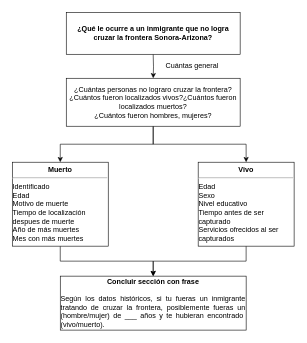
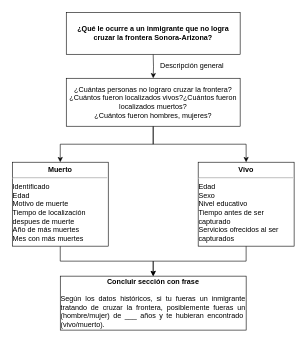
  <mxCell id="0" />
  <mxCell id="1" parent="0" />
  <mxCell id="2" style="edgeStyle=orthogonalEdgeStyle;rounded=0;orthogonalLoop=1;jettySize=auto;html=1;exitX=0.5;exitY=1;exitDx=0;exitDy=0;entryX=0.5;entryY=0;entryDx=0;entryDy=0;" edge="1" parent="1" target="6"><mxGeometry relative="1" as="geometry"><mxPoint x="255" y="90" as="sourcePoint" /></mxGeometry></mxCell>
  <mxCell id="3" value="&lt;b&gt;¿Qué le ocurre a un inmigrante que no logra cruzar la frontera Sonora-Arizona?&lt;/b&gt;" style="rounded=0;whiteSpace=wrap;html=1;" vertex="1" parent="1"><mxGeometry x="110" y="20" width="290" height="70" as="geometry" /></mxCell>
  <mxCell id="4" style="edgeStyle=orthogonalEdgeStyle;rounded=0;orthogonalLoop=1;jettySize=auto;html=1;exitX=0.5;exitY=1;exitDx=0;exitDy=0;entryX=0.5;entryY=0;entryDx=0;entryDy=0;" edge="1" parent="1" source="6" target="8"><mxGeometry relative="1" as="geometry" /></mxCell>
  <mxCell id="5" style="edgeStyle=orthogonalEdgeStyle;rounded=0;orthogonalLoop=1;jettySize=auto;html=1;exitX=0.5;exitY=1;exitDx=0;exitDy=0;" edge="1" parent="1" source="6" target="10"><mxGeometry relative="1" as="geometry" /></mxCell>
  <mxCell id="6" value="¿Cuántas personas no lograro cruzar la frontera?&lt;br&gt;¿Cuántos fueron localizados vivos?¿Cuántos fueron localizados muertos?&lt;br&gt;¿Cuántos fueron hombres, mujeres?" style="rounded=0;whiteSpace=wrap;html=1;align=center;" vertex="1" parent="1"><mxGeometry x="110" y="130" width="290" height="80" as="geometry" /></mxCell>
  <mxCell id="7" style="edgeStyle=orthogonalEdgeStyle;rounded=0;orthogonalLoop=1;jettySize=auto;html=1;exitX=0.5;exitY=1;exitDx=0;exitDy=0;entryX=0.5;entryY=0;entryDx=0;entryDy=0;" edge="1" parent="1" source="8" target="12"><mxGeometry relative="1" as="geometry" /></mxCell>
  <mxCell id="8" value="&lt;div style=&quot;&quot;&gt;&lt;b style=&quot;background-color: initial;&quot;&gt;Muerto&lt;/b&gt;&lt;/div&gt;&lt;hr style=&quot;&quot;&gt;&lt;div style=&quot;text-align: left;&quot;&gt;&lt;span style=&quot;background-color: initial;&quot;&gt;Identificado&lt;/span&gt;&lt;/div&gt;&lt;div style=&quot;text-align: left;&quot;&gt;&lt;span style=&quot;background-color: initial;&quot;&gt;Edad&lt;/span&gt;&lt;/div&gt;&lt;div style=&quot;text-align: left;&quot;&gt;&lt;span style=&quot;background-color: initial;&quot;&gt;Motivo de muerte&lt;/span&gt;&lt;/div&gt;&lt;div style=&quot;text-align: left;&quot;&gt;&lt;span style=&quot;background-color: initial;&quot;&gt;Tiempo de localización despues de muerte&lt;/span&gt;&lt;/div&gt;&lt;div style=&quot;text-align: left;&quot;&gt;&lt;span style=&quot;background-color: initial;&quot;&gt;Año de más muertes&lt;/span&gt;&lt;/div&gt;&lt;div style=&quot;text-align: left;&quot;&gt;&lt;span style=&quot;background-color: initial;&quot;&gt;Mes con más muertes&lt;/span&gt;&lt;/div&gt;" style="rounded=0;whiteSpace=wrap;html=1;" vertex="1" parent="1"><mxGeometry x="20" y="270" width="160" height="140" as="geometry" /></mxCell>
  <mxCell id="9" style="edgeStyle=orthogonalEdgeStyle;rounded=0;orthogonalLoop=1;jettySize=auto;html=1;exitX=0.5;exitY=1;exitDx=0;exitDy=0;entryX=0.5;entryY=0;entryDx=0;entryDy=0;" edge="1" parent="1" source="10" target="12"><mxGeometry relative="1" as="geometry" /></mxCell>
  <mxCell id="10" value="&lt;div style=&quot;&quot;&gt;&lt;b&gt;Vivo&lt;/b&gt;&lt;/div&gt;&lt;hr style=&quot;&quot;&gt;&lt;div style=&quot;text-align: left;&quot;&gt;Edad&lt;/div&gt;&lt;div style=&quot;text-align: left;&quot;&gt;Sexo&lt;/div&gt;&lt;div style=&quot;text-align: left;&quot;&gt;Nivel educativo&lt;/div&gt;&lt;div style=&quot;text-align: left;&quot;&gt;Tiempo antes de ser capturado&lt;/div&gt;&lt;div style=&quot;text-align: left;&quot;&gt;Servicios ofrecidos al ser capturados&lt;/div&gt;" style="rounded=0;whiteSpace=wrap;html=1;" vertex="1" parent="1"><mxGeometry x="330" y="270" width="160" height="140" as="geometry" /></mxCell>
- <mxCell id="11" value="Cuántas general" style="text;html=1;align=center;verticalAlign=middle;whiteSpace=wrap;rounded=0;shadow=0;labelBackgroundColor=#FFFFFF;" vertex="1" parent="1"><mxGeometry x="260" y="95" width="120" height="30" as="geometry" /></mxCell>
+ <mxCell id="11" value="Descripción general" style="text;html=1;align=center;verticalAlign=middle;whiteSpace=wrap;rounded=0;shadow=0;labelBackgroundColor=#FFFFFF;" vertex="1" parent="1"><mxGeometry x="260" y="95" width="120" height="30" as="geometry" /></mxCell>
  <mxCell id="12" value="&lt;b&gt;Concluir sección con frase&lt;br&gt;&lt;/b&gt;&lt;br&gt;&lt;div style=&quot;text-align: justify;&quot;&gt;&lt;span style=&quot;background-color: initial;&quot;&gt;Según los datos históricos, si tu fueras un inmigrante tratando de cruzar la frontera, posiblemente fueras un (hombre/mujer) de ___ años y te hubieran encontrado&amp;nbsp; (vivo/muerto).&lt;/span&gt;&lt;/div&gt;" style="rounded=0;whiteSpace=wrap;html=1;" vertex="1" parent="1"><mxGeometry x="100" y="460" width="310" height="90" as="geometry" /></mxCell>
